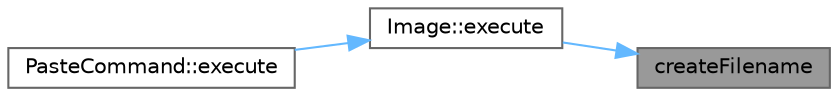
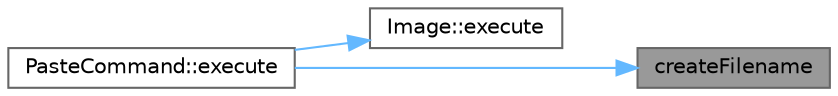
  digraph {
    rankdir=RL
    node [color=grey40 fillcolor=white fontname=Helvetica fontsize=10 shape=box style=filled]
    edge [color=steelblue1 dir=back fontname=Helvetica fontsize=10 labelfontname=Helvetica labelfontsize=10 style=solid]
    n1 [color=gray40 fillcolor=grey60 fontcolor=black height=0.2 label=createFilename width=0.4]
    n2 [height=0.2 label="Image::execute" width=0.4]
    n3 [height=0.2 label="PasteCommand::execute" width=0.4]
-   n1 -> n2
+   n1 -> n3
    n2 -> n3
  }
